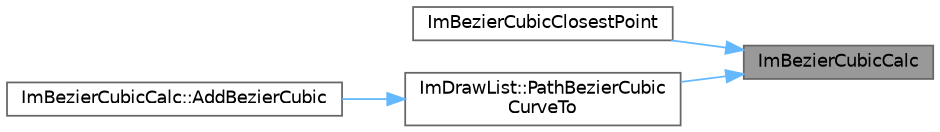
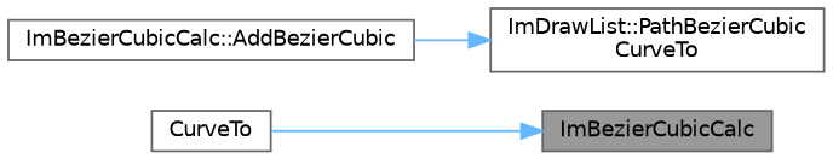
  digraph {
    rankdir=RL
    node [color=grey40 fillcolor=white fontname=Helvetica fontsize=10 shape=box style=filled]
    edge [color=steelblue1 dir=back fontname=Helvetica fontsize=10 labelfontname=Helvetica labelfontsize=10 style=solid]
    n1 [color=gray40 fillcolor=grey60 fontcolor=black height=0.2 label=ImBezierCubicCalc width=0.4]
-   n2 [height=0.2 label=ImBezierCubicClosestPoint width=0.4]
+   n2 [height=0.2 label=CurveTo width=0.4]
    n3 [height=0.2 label="ImDrawList::PathBezierCubic\lCurveTo" width=0.4]
    n4 [height=0.2 label="ImBezierCubicCalc::AddBezierCubic" width=0.4]
    n1 -> n2
-   n1 -> n3
    n3 -> n4
  }
